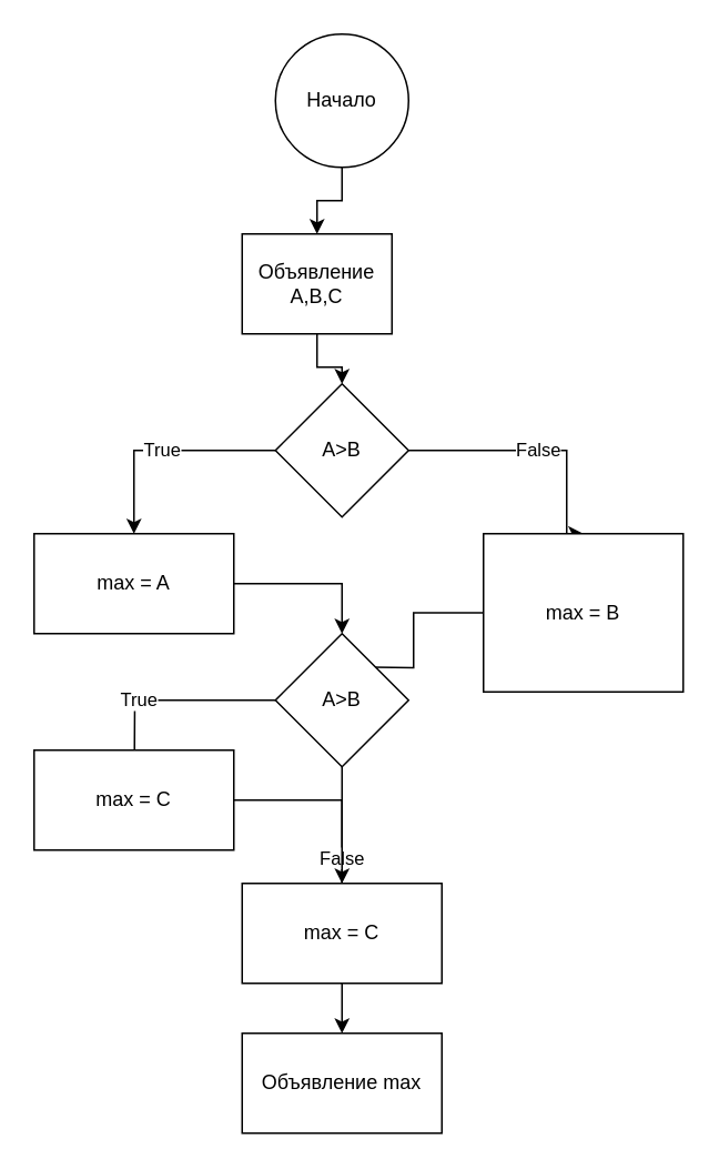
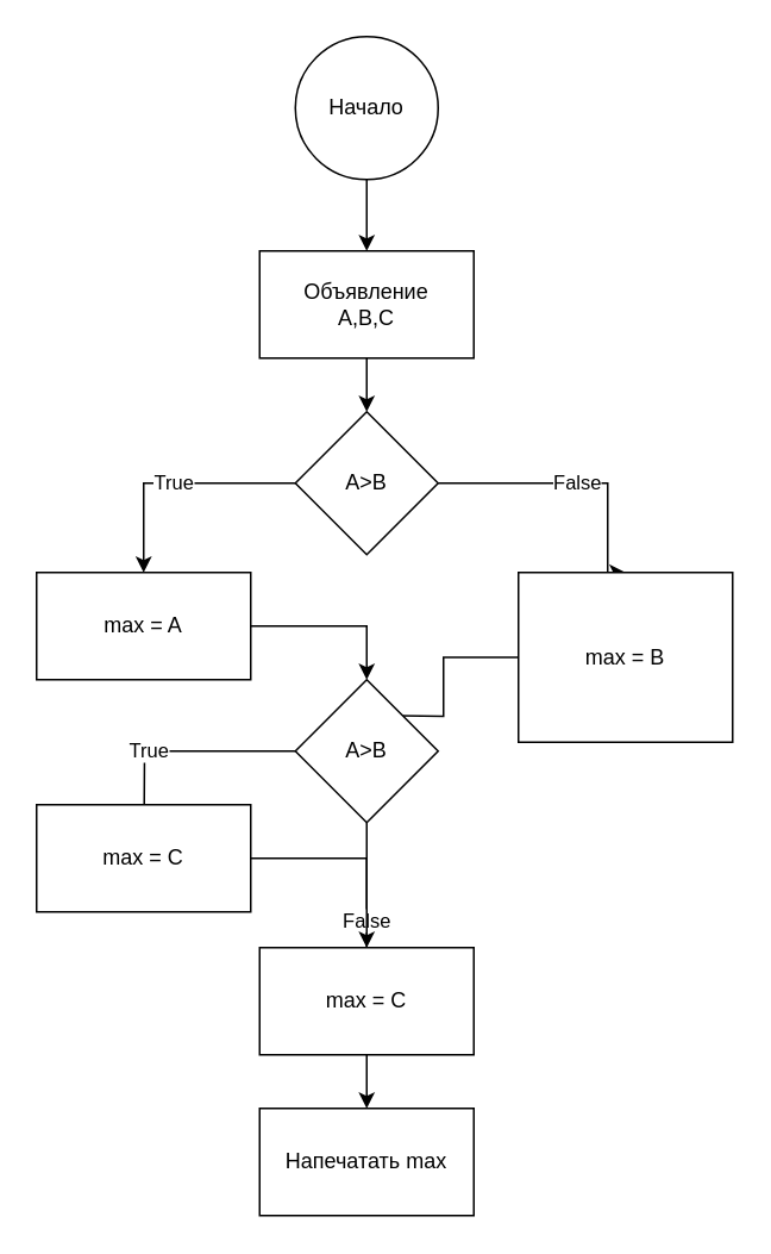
  <mxCell id="0" />
  <mxCell id="1" parent="0" />
  <mxCell id="2" value="" style="edgeStyle=orthogonalEdgeStyle;rounded=0;orthogonalLoop=1;jettySize=auto;html=1;" edge="1" parent="1" source="3" target="5"><mxGeometry relative="1" as="geometry" /></mxCell>
  <mxCell id="3" value="Начало" style="ellipse;whiteSpace=wrap;html=1;aspect=fixed;" vertex="1" parent="1"><mxGeometry x="165" y="20" width="80" height="80" as="geometry" /></mxCell>
  <mxCell id="4" value="" style="edgeStyle=orthogonalEdgeStyle;rounded=0;orthogonalLoop=1;jettySize=auto;html=1;" edge="1" parent="1" source="5" target="8"><mxGeometry relative="1" as="geometry" /></mxCell>
- <mxCell id="5" value="Объявление&lt;br&gt;A,B,C" style="whiteSpace=wrap;html=1;" vertex="1" parent="1"><mxGeometry x="145" y="140" width="90" height="60" as="geometry" /></mxCell>
+ <mxCell id="5" value="Объявление&lt;br&gt;A,B,C" style="whiteSpace=wrap;html=1;" vertex="1" parent="1"><mxGeometry x="145" y="140" width="120" height="60" as="geometry" /></mxCell>
  <mxCell id="6" value="True" style="edgeStyle=orthogonalEdgeStyle;rounded=0;orthogonalLoop=1;jettySize=auto;html=1;" edge="1" parent="1" source="8" target="10"><mxGeometry relative="1" as="geometry" /></mxCell>
  <mxCell id="7" value="False" style="edgeStyle=orthogonalEdgeStyle;rounded=0;orthogonalLoop=1;jettySize=auto;html=1;entryX=0.5;entryY=0;entryDx=0;entryDy=0;" edge="1" parent="1" source="8" target="12"><mxGeometry relative="1" as="geometry"><mxPoint x="350" y="310" as="targetPoint" /><Array as="points"><mxPoint x="340" y="270" /><mxPoint x="340" y="320" /></Array></mxGeometry></mxCell>
  <mxCell id="8" value="A&amp;gt;B" style="rhombus;whiteSpace=wrap;html=1;" vertex="1" parent="1"><mxGeometry x="165" y="230" width="80" height="80" as="geometry" /></mxCell>
  <mxCell id="9" style="edgeStyle=orthogonalEdgeStyle;rounded=0;orthogonalLoop=1;jettySize=auto;html=1;entryX=0.5;entryY=0;entryDx=0;entryDy=0;" edge="1" parent="1" source="10" target="15"><mxGeometry relative="1" as="geometry" /></mxCell>
  <mxCell id="10" value="max = A" style="whiteSpace=wrap;html=1;" vertex="1" parent="1"><mxGeometry x="20" y="320" width="120" height="60" as="geometry" /></mxCell>
  <mxCell id="11" style="edgeStyle=orthogonalEdgeStyle;rounded=0;orthogonalLoop=1;jettySize=auto;html=1;" edge="1" parent="1" source="12"><mxGeometry relative="1" as="geometry"><mxPoint x="205" y="400" as="targetPoint" /></mxGeometry></mxCell>
  <mxCell id="12" value="max = B" style="whiteSpace=wrap;html=1;" vertex="1" parent="1"><mxGeometry x="290" y="320" width="120" height="95" as="geometry" /></mxCell>
  <mxCell id="13" value="True" style="edgeStyle=orthogonalEdgeStyle;rounded=0;orthogonalLoop=1;jettySize=auto;html=1;" edge="1" parent="1" source="15"><mxGeometry relative="1" as="geometry"><mxPoint x="80" y="500" as="targetPoint" /></mxGeometry></mxCell>
  <mxCell id="14" value="False" style="edgeStyle=orthogonalEdgeStyle;rounded=0;orthogonalLoop=1;jettySize=auto;html=1;" edge="1" parent="1" source="15"><mxGeometry relative="1" as="geometry"><Array as="points"><mxPoint x="205" y="510" /><mxPoint x="205" y="510" /></Array><mxPoint x="205" y="570" as="targetPoint" /></mxGeometry></mxCell>
  <mxCell id="15" value="A&amp;gt;B" style="rhombus;whiteSpace=wrap;html=1;" vertex="1" parent="1"><mxGeometry x="165" y="380" width="80" height="80" as="geometry" /></mxCell>
  <mxCell id="16" style="edgeStyle=orthogonalEdgeStyle;rounded=0;orthogonalLoop=1;jettySize=auto;html=1;exitX=1;exitY=0.5;exitDx=0;exitDy=0;entryX=0.5;entryY=0;entryDx=0;entryDy=0;" edge="1" parent="1" source="17" target="19"><mxGeometry relative="1" as="geometry" /></mxCell>
  <mxCell id="17" value="max = C" style="whiteSpace=wrap;html=1;" vertex="1" parent="1"><mxGeometry x="20" y="450" width="120" height="60" as="geometry" /></mxCell>
  <mxCell id="18" value="" style="edgeStyle=orthogonalEdgeStyle;rounded=0;orthogonalLoop=1;jettySize=auto;html=1;" edge="1" parent="1" source="19" target="20"><mxGeometry relative="1" as="geometry" /></mxCell>
  <mxCell id="19" value="max = C" style="whiteSpace=wrap;html=1;" vertex="1" parent="1"><mxGeometry x="145" y="530" width="120" height="60" as="geometry" /></mxCell>
- <mxCell id="20" value="Объявление max" style="whiteSpace=wrap;html=1;" vertex="1" parent="1"><mxGeometry x="145" y="620" width="120" height="60" as="geometry" /></mxCell>
+ <mxCell id="20" value="Напечатать max" style="whiteSpace=wrap;html=1;" vertex="1" parent="1"><mxGeometry x="145" y="620" width="120" height="60" as="geometry" /></mxCell>
